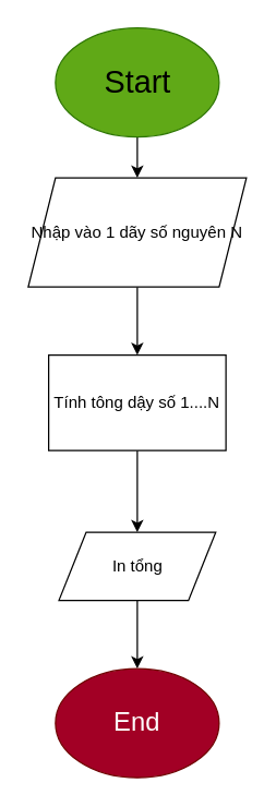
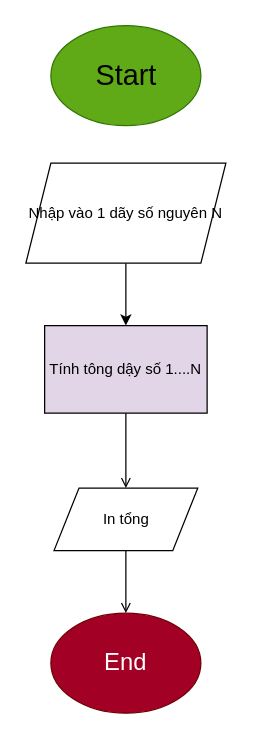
  <mxCell id="0" />
  <mxCell id="1" parent="0" />
- <mxCell id="2" style="edgeStyle=orthogonalEdgeStyle;rounded=0;orthogonalLoop=1;jettySize=auto;html=1;entryX=0.5;entryY=0;entryDx=0;entryDy=0;" edge="1" parent="1" source="3" target="5"><mxGeometry relative="1" as="geometry"><mxPoint x="100" y="130" as="targetPoint" /></mxGeometry></mxCell>
  <mxCell id="3" value="Start" style="ellipse;html=1;fillColor=#60a917;fontColor=default;strokeColor=#2D7600;fontSize=23;convertToSvg=0;" vertex="1" parent="1"><mxGeometry x="40" y="20" width="120" height="80" as="geometry" /></mxCell>
  <mxCell id="4" style="edgeStyle=orthogonalEdgeStyle;rounded=0;orthogonalLoop=1;jettySize=auto;html=1;entryX=0.5;entryY=0;entryDx=0;entryDy=0;" edge="1" parent="1" source="5" target="7"><mxGeometry relative="1" as="geometry" /></mxCell>
  <mxCell id="5" value="Nhập vào 1 dãy số nguyên N" style="shape=parallelogram;perimeter=parallelogramPerimeter;whiteSpace=wrap;html=1;fixedSize=1;" vertex="1" parent="1"><mxGeometry x="20" y="130" width="160" height="80" as="geometry" /></mxCell>
- <mxCell id="6" style="edgeStyle=orthogonalEdgeStyle;rounded=0;orthogonalLoop=1;jettySize=auto;html=1;entryX=0.5;entryY=0;entryDx=0;entryDy=0;" edge="1" parent="1" source="7" target="10"><mxGeometry relative="1" as="geometry"><mxPoint x="100" y="380" as="targetPoint" /></mxGeometry></mxCell>
- <mxCell id="7" value="Tính tông dậy số 1....N" style="rounded=0;whiteSpace=wrap;html=1;" vertex="1" parent="1"><mxGeometry x="35" y="260" width="130" height="70" as="geometry" /></mxCell>
- <mxCell id="8" style="edgeStyle=orthogonalEdgeStyle;rounded=0;orthogonalLoop=1;jettySize=auto;html=1;entryX=0.5;entryY=0;entryDx=0;entryDy=0;exitX=0.5;exitY=1;exitDx=0;exitDy=0;" edge="1" parent="1" source="10" target="9"><mxGeometry relative="1" as="geometry"><mxPoint x="100" y="440" as="sourcePoint" /></mxGeometry></mxCell>
+ <mxCell id="6" style="edgeStyle=orthogonalEdgeStyle;rounded=0;orthogonalLoop=1;jettySize=auto;html=1;entryX=0.5;entryY=0;entryDx=0;entryDy=0;endArrow=open;" edge="1" parent="1" source="7" target="10"><mxGeometry relative="1" as="geometry"><mxPoint x="100" y="380" as="targetPoint" /></mxGeometry></mxCell>
+ <mxCell id="7" value="Tính tông dậy số 1....N" style="rounded=0;whiteSpace=wrap;html=1;fillColor=#e1d5e7;" vertex="1" parent="1"><mxGeometry x="35" y="260" width="130" height="70" as="geometry" /></mxCell>
+ <mxCell id="8" style="edgeStyle=orthogonalEdgeStyle;rounded=0;orthogonalLoop=1;jettySize=auto;html=1;entryX=0.5;entryY=0;entryDx=0;entryDy=0;exitX=0.5;exitY=1;exitDx=0;exitDy=0;endArrow=open;" edge="1" parent="1" source="10" target="9"><mxGeometry relative="1" as="geometry"><mxPoint x="100" y="440" as="sourcePoint" /></mxGeometry></mxCell>
  <mxCell id="9" value="&lt;font style=&quot;font-size: 19px;&quot;&gt;End&lt;/font&gt;" style="ellipse;whiteSpace=wrap;html=1;fillColor=#a20025;fontColor=#ffffff;strokeColor=#6F0000;" vertex="1" parent="1"><mxGeometry x="40" y="490" width="120" height="80" as="geometry" /></mxCell>
  <mxCell id="10" value="In tổng" style="shape=parallelogram;perimeter=parallelogramPerimeter;whiteSpace=wrap;html=1;fixedSize=1;" vertex="1" parent="1"><mxGeometry x="42.5" y="390" width="115" height="50" as="geometry" /></mxCell>
